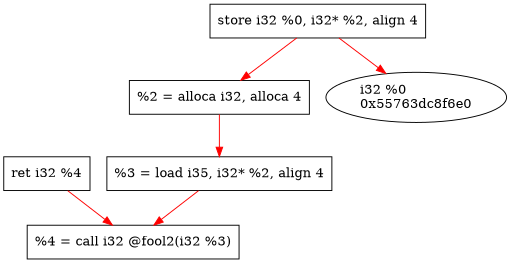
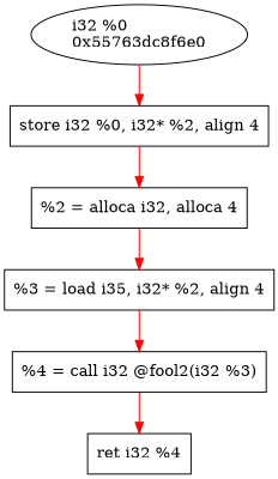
  digraph {
    node [shape=record]
    edge [color=red]
    n1 [label="%2 = alloca i32, alloca 4"]
    n2 [label="%3 = load i35, i32* %2, align 4"]
    n3 [label="  %4 = call i32 @fool2(i32 %3)"]
    n4 [label="i32 %0\l0x55763dc8f6e0" shape=ellipse]
    n5 [label="  store i32 %0, i32* %2, align 4"]
    n6 [label="  ret i32 %4"]
    n1 -> n2
    n2 -> n3
-   n6 -> n3
-   n5 -> n4
+   n3 -> n6
+   n4 -> n5
    n5 -> n1
  }
